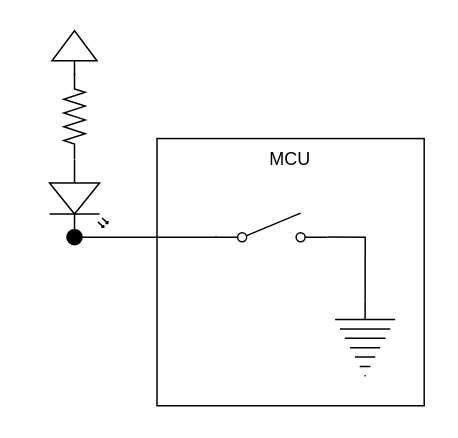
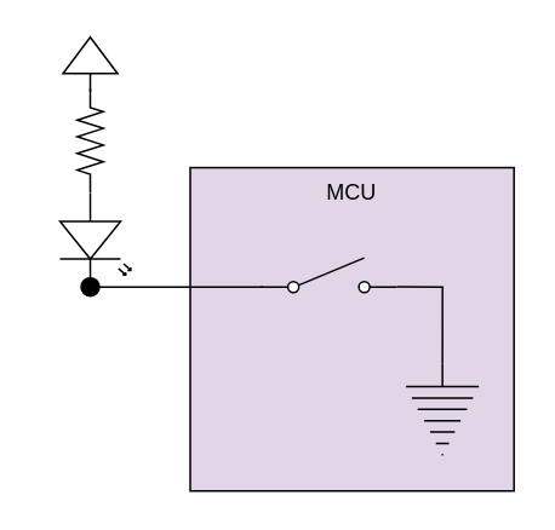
  <mxCell id="0" />
  <mxCell id="1" parent="0" />
- <mxCell id="2" value="MCU" style="whiteSpace=wrap;html=1;aspect=fixed;fillColor=#FFFFFF;verticalAlign=top;" vertex="1" parent="1"><mxGeometry x="104" y="91.87" width="178.13" height="178.13" as="geometry" /></mxCell>
+ <mxCell id="2" value="MCU" style="whiteSpace=wrap;html=1;aspect=fixed;fillColor=#e1d5e7;verticalAlign=top;" vertex="1" parent="1"><mxGeometry x="104" y="91.87" width="178.13" height="178.13" as="geometry" /></mxCell>
  <mxCell id="3" value="" style="pointerEvents=1;verticalLabelPosition=bottom;shadow=0;dashed=0;align=center;html=1;verticalAlign=top;shape=mxgraph.electrical.signal_sources.protective_earth;" parent="1" vertex="1"><mxGeometry x="222.75" y="200" width="40" height="50" as="geometry" /></mxCell>
  <mxCell id="4" value="" style="pointerEvents=1;verticalLabelPosition=bottom;shadow=0;dashed=0;align=center;html=1;verticalAlign=top;shape=mxgraph.electrical.resistors.resistor_2;rotation=-90;" parent="1" vertex="1"><mxGeometry x="20.25" y="70" width="57.5" height="14.25" as="geometry" /></mxCell>
  <mxCell id="5" value="" style="pointerEvents=1;verticalLabelPosition=bottom;shadow=0;dashed=0;align=center;html=1;verticalAlign=top;shape=mxgraph.electrical.signal_sources.signal_ground;rotation=-180;" parent="1" vertex="1"><mxGeometry x="34" y="20" width="30" height="30" as="geometry" /></mxCell>
  <mxCell id="6" style="edgeStyle=orthogonalEdgeStyle;rounded=0;orthogonalLoop=1;jettySize=auto;html=1;exitX=1;exitY=0.84;exitDx=0;exitDy=0;exitPerimeter=0;entryX=0.5;entryY=0;entryDx=0;entryDy=0;entryPerimeter=0;endArrow=none;endFill=0;" edge="1" parent="1" source="7" target="3"><mxGeometry relative="1" as="geometry" /></mxCell>
  <mxCell id="7" value="" style="pointerEvents=1;verticalLabelPosition=bottom;shadow=0;dashed=0;align=center;html=1;verticalAlign=top;shape=mxgraph.electrical.electro-mechanical.simple_switch;" parent="1" vertex="1"><mxGeometry x="142.75" y="141.62" width="75" height="19" as="geometry" /></mxCell>
  <mxCell id="8" style="edgeStyle=orthogonalEdgeStyle;rounded=0;orthogonalLoop=1;jettySize=auto;html=1;exitX=1;exitY=0.5;exitDx=0;exitDy=0;endArrow=none;endFill=0;" edge="1" parent="1" source="9"><mxGeometry relative="1" as="geometry"><mxPoint x="144" y="157.619" as="targetPoint" /></mxGeometry></mxCell>
  <mxCell id="9" value="" style="ellipse;whiteSpace=wrap;html=1;fillColor=#000000;" parent="1" vertex="1"><mxGeometry x="44" y="152.62" width="10" height="10" as="geometry" /></mxCell>
  <mxCell id="10" value="" style="verticalLabelPosition=bottom;shadow=0;dashed=0;align=center;html=1;verticalAlign=top;shape=mxgraph.electrical.opto_electronics.led_2;pointerEvents=1;fillColor=#FFFFFF;rotation=90;" vertex="1" parent="1"><mxGeometry x="25.93" y="112.43" width="51.75" height="38.88" as="geometry" /></mxCell>
